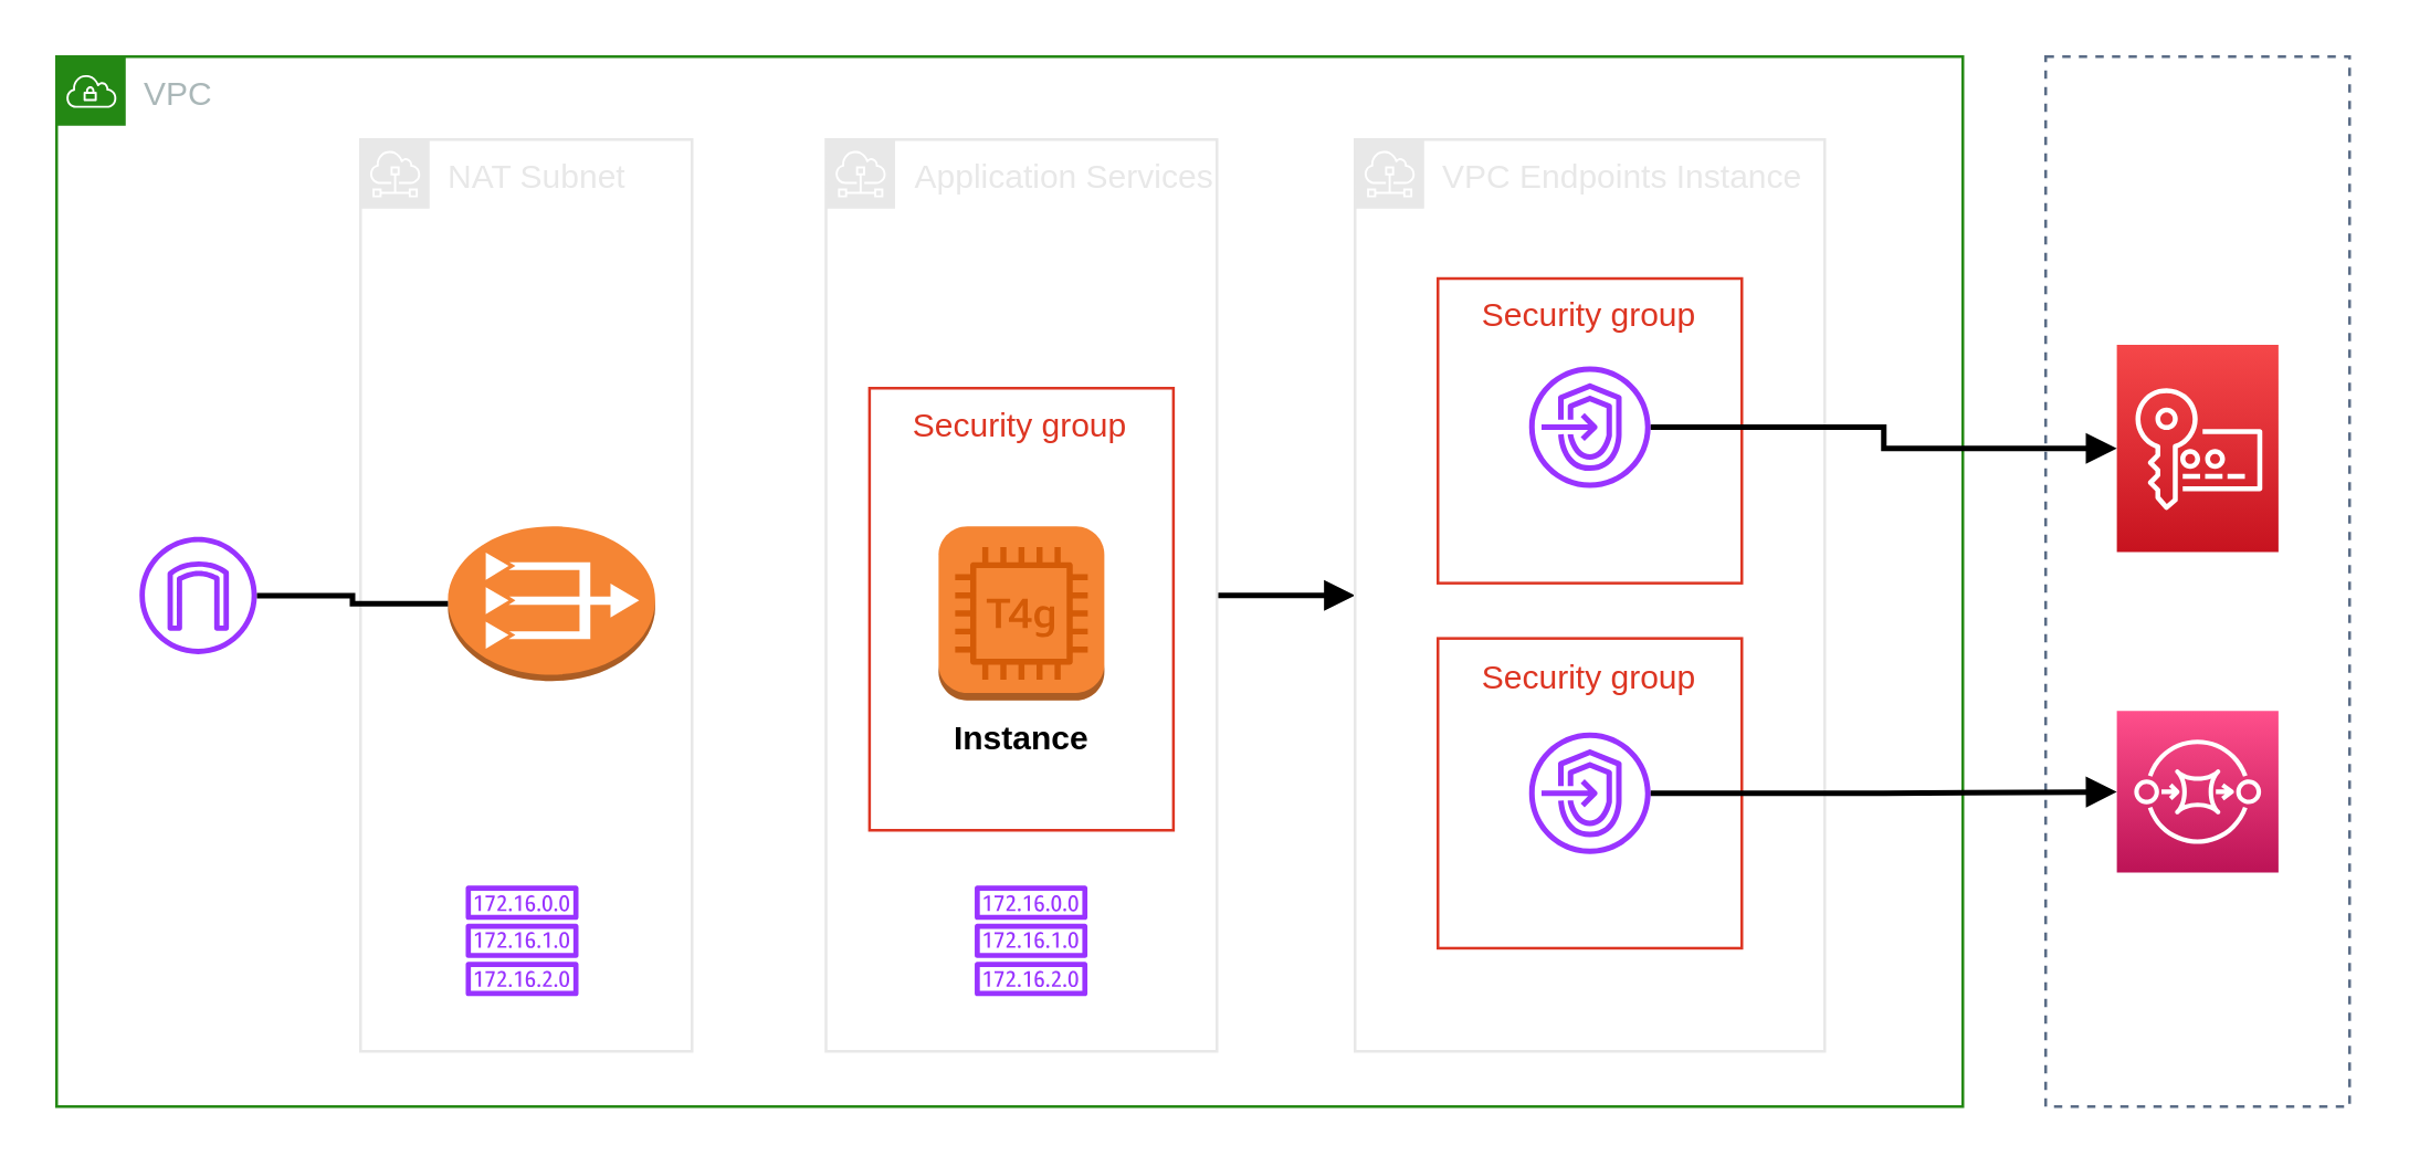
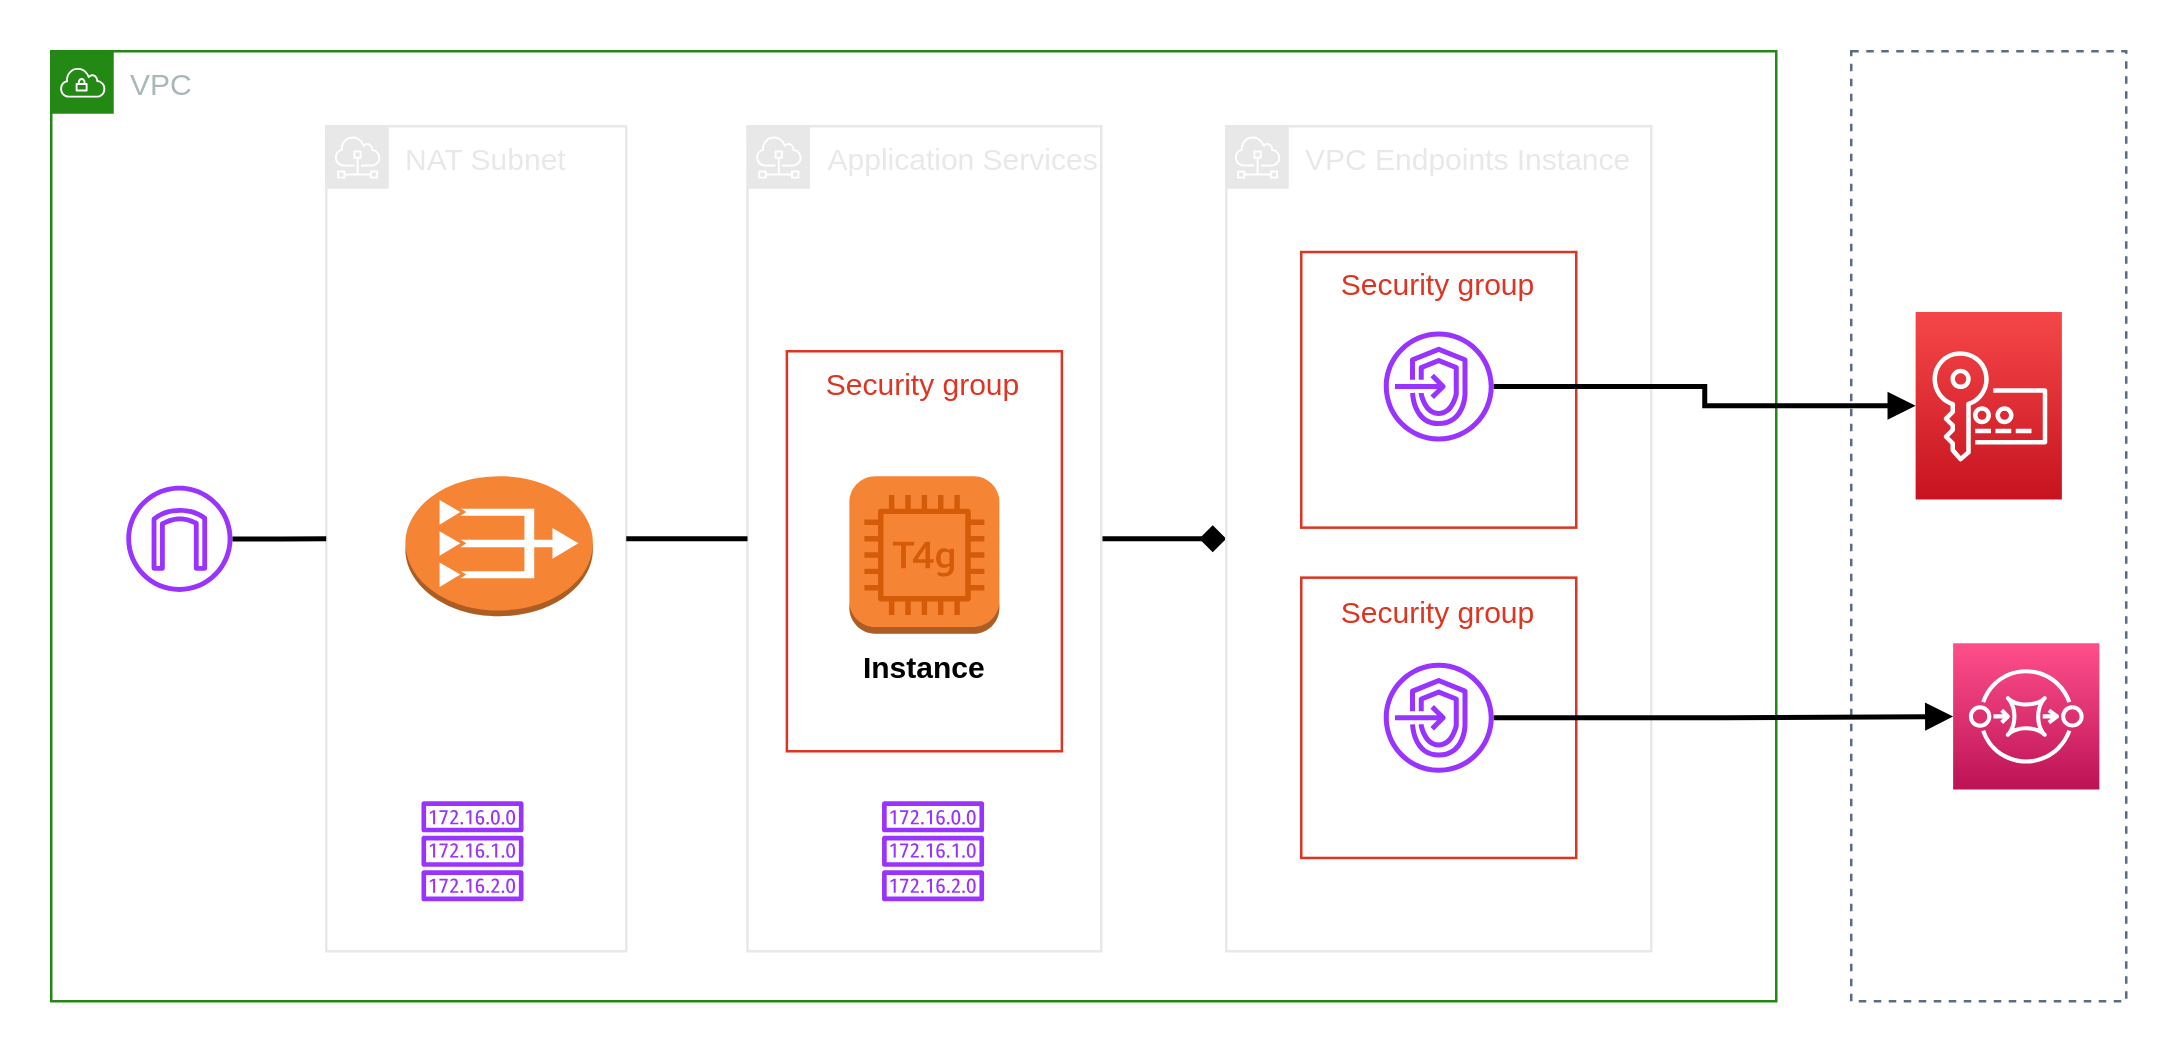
  <mxCell id="0" />
  <mxCell id="1" parent="0" />
  <mxCell id="2" value="VPC" style="points=[[0,0],[0.25,0],[0.5,0],[0.75,0],[1,0],[1,0.25],[1,0.5],[1,0.75],[1,1],[0.75,1],[0.5,1],[0.25,1],[0,1],[0,0.75],[0,0.5],[0,0.25]];outlineConnect=0;gradientColor=none;html=1;whiteSpace=wrap;fontSize=12;fontStyle=0;container=1;pointerEvents=0;collapsible=0;recursiveResize=0;shape=mxgraph.aws4.group;grIcon=mxgraph.aws4.group_vpc;strokeColor=#248814;fillColor=none;verticalAlign=top;align=left;spacingLeft=30;fontColor=#AAB7B8;dashed=0;" parent="1" vertex="1"><mxGeometry x="20" y="20" width="690" height="380" as="geometry" /></mxCell>
  <mxCell id="3" value="Internet&lt;br&gt;Gateway" style="sketch=0;outlineConnect=0;fontColor=#FFFFFF;gradientColor=none;fillColor=#9933FF;strokeColor=none;dashed=0;verticalLabelPosition=bottom;verticalAlign=top;align=center;html=1;fontSize=12;fontStyle=1;aspect=fixed;pointerEvents=1;shape=mxgraph.aws4.internet_gateway;" parent="2" vertex="1"><mxGeometry x="30" y="173.75" width="42.5" height="42.5" as="geometry" /></mxCell>
  <mxCell id="4" value="NAT Subnet" style="sketch=0;outlineConnect=0;gradientColor=none;html=1;whiteSpace=wrap;fontSize=12;fontStyle=0;shape=mxgraph.aws4.group;grIcon=mxgraph.aws4.group_subnet;strokeColor=#E8E8E8;fillColor=none;verticalAlign=top;align=left;spacingLeft=30;fontColor=#E8E8E8;dashed=0;" parent="2" vertex="1"><mxGeometry x="110" y="30" width="120" height="330" as="geometry" /></mxCell>
  <mxCell id="5" value="NAT Gateway" style="outlineConnect=0;dashed=0;verticalLabelPosition=bottom;verticalAlign=top;align=center;html=1;shape=mxgraph.aws3.vpc_nat_gateway;fillColor=#F58534;gradientColor=none;fontColor=#FFFFFF;fontStyle=1" parent="2" vertex="1"><mxGeometry x="141.66" y="170" width="75" height="56" as="geometry" /></mxCell>
- <mxCell id="6" style="edgeStyle=orthogonalEdgeStyle;rounded=0;orthogonalLoop=1;jettySize=auto;html=1;strokeWidth=2;endArrow=none;endFill=0;" parent="2" source="3" target="5" edge="1"><mxGeometry relative="1" as="geometry"><mxPoint x="260" y="232" as="sourcePoint" /><mxPoint x="350" y="232" as="targetPoint" /></mxGeometry></mxCell>
+ <mxCell id="6" style="edgeStyle=orthogonalEdgeStyle;rounded=0;orthogonalLoop=1;jettySize=auto;html=1;strokeWidth=2;endArrow=none;endFill=0;" parent="2" source="3" target="4" edge="1"><mxGeometry relative="1" as="geometry"><mxPoint x="260" y="232" as="sourcePoint" /><mxPoint x="350" y="232" as="targetPoint" /></mxGeometry></mxCell>
  <mxCell id="7" value="" style="sketch=0;outlineConnect=0;fontColor=#232F3E;gradientColor=none;fillColor=#9933FF;strokeColor=none;dashed=0;verticalLabelPosition=bottom;verticalAlign=top;align=center;html=1;fontSize=12;fontStyle=0;aspect=fixed;pointerEvents=1;shape=mxgraph.aws4.route_table;" parent="2" vertex="1"><mxGeometry x="147.97" y="300" width="41.05" height="40" as="geometry" /></mxCell>
  <mxCell id="8" value="AWS Services" style="fillColor=none;strokeColor=#5A6C86;dashed=1;verticalAlign=top;fontStyle=0;fontColor=#FFFFFF;whiteSpace=wrap;html=1;" parent="1" vertex="1"><mxGeometry x="740" y="20" width="110" height="380" as="geometry" /></mxCell>
- <mxCell id="9" style="edgeStyle=orthogonalEdgeStyle;rounded=0;orthogonalLoop=1;jettySize=auto;html=1;strokeWidth=2;endArrow=block;endFill=1;" parent="1" source="10" target="11" edge="1"><mxGeometry relative="1" as="geometry" /></mxCell>
+ <mxCell id="9" style="edgeStyle=orthogonalEdgeStyle;rounded=0;orthogonalLoop=1;jettySize=auto;html=1;strokeWidth=2;endArrow=diamond;endFill=1;" parent="1" source="10" target="11" edge="1"><mxGeometry relative="1" as="geometry" /></mxCell>
  <mxCell id="10" value="Application Services" style="sketch=0;outlineConnect=0;gradientColor=none;html=1;whiteSpace=wrap;fontSize=12;fontStyle=0;shape=mxgraph.aws4.group;grIcon=mxgraph.aws4.group_subnet;strokeColor=#E8E8E8;fillColor=none;verticalAlign=top;align=left;spacingLeft=30;fontColor=#E8E8E8;dashed=0;" parent="1" vertex="1"><mxGeometry x="298.5" y="50" width="141.5" height="330" as="geometry" /></mxCell>
  <mxCell id="11" value="VPC Endpoints Instance" style="sketch=0;outlineConnect=0;gradientColor=none;html=1;whiteSpace=wrap;fontSize=12;fontStyle=0;shape=mxgraph.aws4.group;grIcon=mxgraph.aws4.group_subnet;strokeColor=#E8E8E8;fillColor=none;verticalAlign=top;align=left;spacingLeft=30;fontColor=#E8E8E8;dashed=0;" parent="1" vertex="1"><mxGeometry x="490" y="50" width="170" height="330" as="geometry" /></mxCell>
  <mxCell id="12" value="Security group" style="fillColor=none;strokeColor=#DD3522;verticalAlign=top;fontStyle=0;fontColor=#DD3522;whiteSpace=wrap;html=1;" parent="1" vertex="1"><mxGeometry x="520" y="230.56" width="110" height="112.12" as="geometry" /></mxCell>
  <mxCell id="13" value="Security group" style="fillColor=none;strokeColor=#DD3522;verticalAlign=top;fontStyle=0;fontColor=#DD3522;whiteSpace=wrap;html=1;" parent="1" vertex="1"><mxGeometry x="520" y="100.31" width="110" height="110.25" as="geometry" /></mxCell>
  <mxCell id="14" value="Security group" style="fillColor=none;strokeColor=#DD3522;verticalAlign=top;fontStyle=0;fontColor=#DD3522;whiteSpace=wrap;html=1;" parent="1" vertex="1"><mxGeometry x="314.25" y="140" width="110" height="160" as="geometry" /></mxCell>
  <mxCell id="15" value="Instance" style="outlineConnect=0;dashed=0;verticalLabelPosition=bottom;verticalAlign=top;align=center;html=1;shape=mxgraph.aws3.instance;fillColor=#F58534;gradientColor=none;fontStyle=1" parent="1" vertex="1"><mxGeometry x="339.25" y="190" width="60" height="63" as="geometry" /></mxCell>
  <mxCell id="16" value="" style="sketch=0;outlineConnect=0;fontColor=#232F3E;gradientColor=none;fillColor=#D45B07;strokeColor=none;dashed=0;verticalLabelPosition=bottom;verticalAlign=top;align=center;html=1;fontSize=12;fontStyle=0;aspect=fixed;pointerEvents=1;shape=mxgraph.aws4.t4g_instance;" parent="1" vertex="1"><mxGeometry x="345.25" y="197.5" width="48" height="48" as="geometry" /></mxCell>
  <mxCell id="17" value="KMS" style="sketch=0;points=[[0,0,0],[0.25,0,0],[0.5,0,0],[0.75,0,0],[1,0,0],[0,1,0],[0.25,1,0],[0.5,1,0],[0.75,1,0],[1,1,0],[0,0.25,0],[0,0.5,0],[0,0.75,0],[1,0.25,0],[1,0.5,0],[1,0.75,0]];outlineConnect=0;fontColor=#FFFFFF;gradientColor=#F54749;gradientDirection=north;fillColor=#C7131F;strokeColor=#ffffff;dashed=0;verticalLabelPosition=bottom;verticalAlign=top;align=center;html=1;fontSize=12;fontStyle=1;aspect=fixed;shape=mxgraph.aws4.resourceIcon;resIcon=mxgraph.aws4.key_management_service;" parent="1" vertex="1"><mxGeometry x="765.75" y="124.25" width="58.5" height="75" as="geometry" /></mxCell>
- <mxCell id="18" value="SQS" style="sketch=0;points=[[0,0,0],[0.25,0,0],[0.5,0,0],[0.75,0,0],[1,0,0],[0,1,0],[0.25,1,0],[0.5,1,0],[0.75,1,0],[1,1,0],[0,0.25,0],[0,0.5,0],[0,0.75,0],[1,0.25,0],[1,0.5,0],[1,0.75,0]];outlineConnect=0;fontColor=#FFFFFF;gradientColor=#FF4F8B;gradientDirection=north;fillColor=#BC1356;strokeColor=#ffffff;dashed=0;verticalLabelPosition=bottom;verticalAlign=top;align=center;html=1;fontSize=12;fontStyle=1;aspect=fixed;shape=mxgraph.aws4.resourceIcon;resIcon=mxgraph.aws4.sqs;" parent="1" vertex="1"><mxGeometry x="765.75" y="256.81" width="58.5" height="58.5" as="geometry" /></mxCell>
+ <mxCell id="18" value="SQS" style="sketch=0;points=[[0,0,0],[0.25,0,0],[0.5,0,0],[0.75,0,0],[1,0,0],[0,1,0],[0.25,1,0],[0.5,1,0],[0.75,1,0],[1,1,0],[0,0.25,0],[0,0.5,0],[0,0.75,0],[1,0.25,0],[1,0.5,0],[1,0.75,0]];outlineConnect=0;fontColor=#FFFFFF;gradientColor=#FF4F8B;gradientDirection=north;fillColor=#BC1356;strokeColor=#ffffff;dashed=0;verticalLabelPosition=bottom;verticalAlign=top;align=center;html=1;fontSize=12;fontStyle=1;aspect=fixed;shape=mxgraph.aws4.resourceIcon;resIcon=mxgraph.aws4.sqs;" parent="1" vertex="1"><mxGeometry x="780.75" y="256.81" width="58.5" height="58.5" as="geometry" /></mxCell>
  <mxCell id="19" value="VPC Endpoint" style="sketch=0;outlineConnect=0;fontColor=#FFFFFF;gradientColor=none;fillColor=#9933FF;strokeColor=none;dashed=0;verticalLabelPosition=bottom;verticalAlign=top;align=center;html=1;fontSize=12;fontStyle=1;aspect=fixed;pointerEvents=1;shape=mxgraph.aws4.endpoints;" parent="1" vertex="1"><mxGeometry x="553" y="132.06" width="44" height="44" as="geometry" /></mxCell>
+ <mxCell id="20" style="edgeStyle=orthogonalEdgeStyle;rounded=0;orthogonalLoop=1;jettySize=auto;html=1;strokeWidth=2;endArrow=none;endFill=0;" parent="1" source="4" target="10" edge="1"><mxGeometry relative="1" as="geometry"><mxPoint x="503" y="252" as="sourcePoint" /><mxPoint x="590" y="252" as="targetPoint" /></mxGeometry></mxCell>
  <mxCell id="21" style="edgeStyle=orthogonalEdgeStyle;rounded=0;orthogonalLoop=1;jettySize=auto;html=1;strokeWidth=2;endArrow=block;endFill=1;" parent="1" source="19" target="17" edge="1"><mxGeometry relative="1" as="geometry"><mxPoint x="543" y="237" as="sourcePoint" /><mxPoint x="630" y="237" as="targetPoint" /></mxGeometry></mxCell>
  <mxCell id="22" value="VPC Endpoint" style="sketch=0;outlineConnect=0;fontColor=#FFFFFF;gradientColor=none;fillColor=#9933FF;strokeColor=none;dashed=0;verticalLabelPosition=bottom;verticalAlign=top;align=center;html=1;fontSize=12;fontStyle=1;aspect=fixed;pointerEvents=1;shape=mxgraph.aws4.endpoints;" parent="1" vertex="1"><mxGeometry x="553" y="264.62" width="44" height="44" as="geometry" /></mxCell>
  <mxCell id="23" style="edgeStyle=orthogonalEdgeStyle;rounded=0;orthogonalLoop=1;jettySize=auto;html=1;strokeWidth=2;endArrow=block;endFill=1;" parent="1" source="22" target="18" edge="1"><mxGeometry relative="1" as="geometry"><mxPoint x="728" y="207" as="sourcePoint" /><mxPoint x="875" y="207" as="targetPoint" /></mxGeometry></mxCell>
  <mxCell id="24" value="" style="sketch=0;outlineConnect=0;fontColor=#232F3E;gradientColor=none;fillColor=#9933FF;strokeColor=none;dashed=0;verticalLabelPosition=bottom;verticalAlign=top;align=center;html=1;fontSize=12;fontStyle=0;aspect=fixed;pointerEvents=1;shape=mxgraph.aws4.route_table;" parent="1" vertex="1"><mxGeometry x="352.2" y="320" width="41.05" height="40" as="geometry" /></mxCell>
